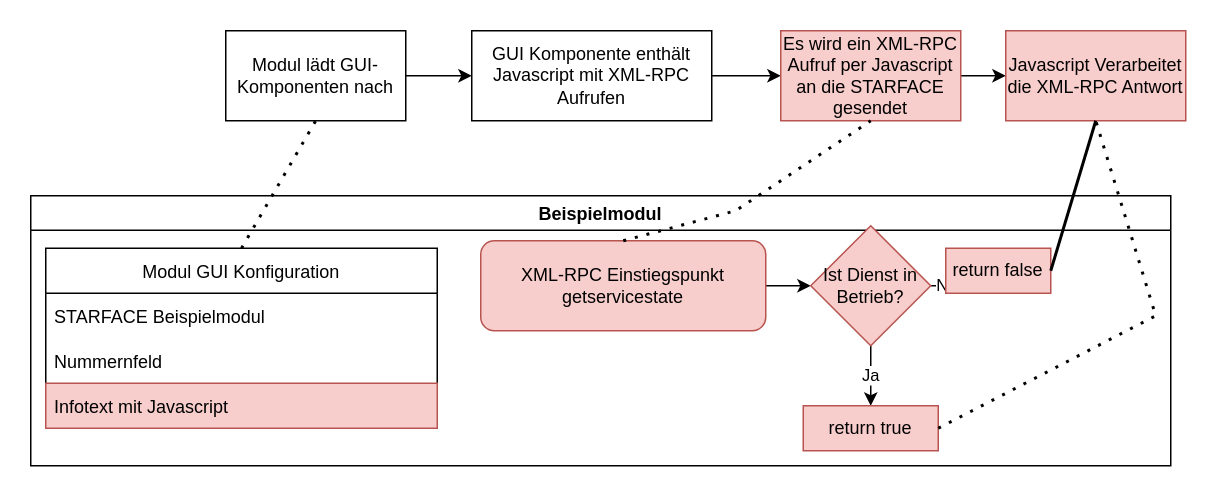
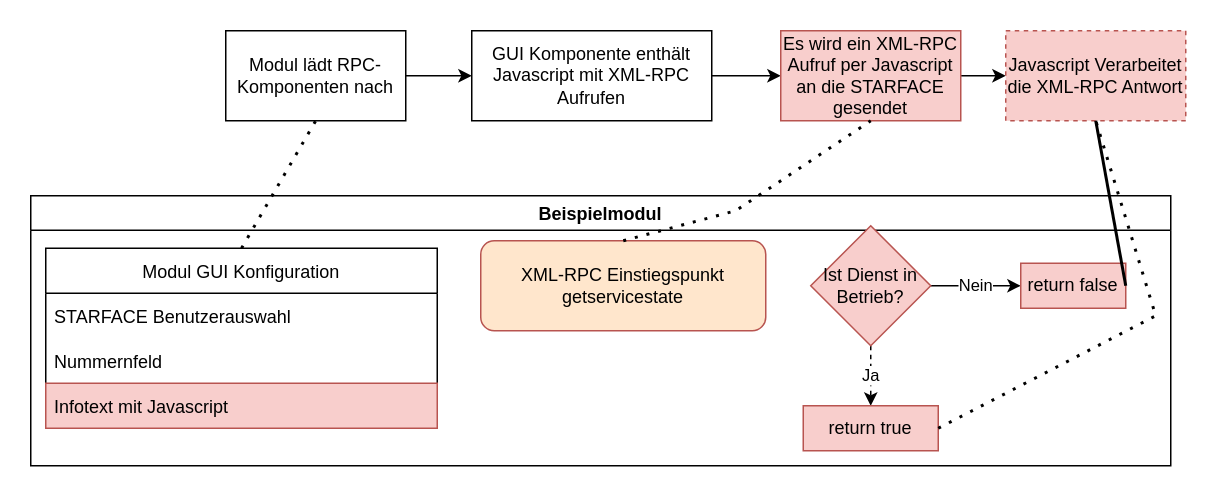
  <mxCell id="0" />
  <mxCell id="1" parent="0" />
  <mxCell id="2" value="" style="edgeStyle=orthogonalEdgeStyle;rounded=0;orthogonalLoop=1;jettySize=auto;html=1;" edge="1" parent="1" source="3" target="5"><mxGeometry relative="1" as="geometry" /></mxCell>
- <mxCell id="3" value="Modul lädt GUI-Komponenten nach&lt;br&gt;" style="rounded=0;whiteSpace=wrap;html=1;" vertex="1" parent="1"><mxGeometry x="150" y="20" width="120" height="60" as="geometry" /></mxCell>
+ <mxCell id="3" value="Modul lädt RPC-Komponenten nach&lt;br&gt;" style="rounded=0;whiteSpace=wrap;html=1;" vertex="1" parent="1"><mxGeometry x="150" y="20" width="120" height="60" as="geometry" /></mxCell>
  <mxCell id="4" value="" style="edgeStyle=orthogonalEdgeStyle;rounded=0;orthogonalLoop=1;jettySize=auto;html=1;" edge="1" parent="1" source="5" target="19"><mxGeometry relative="1" as="geometry" /></mxCell>
  <mxCell id="5" value="GUI Komponente enthält Javascript mit XML-RPC Aufrufen" style="whiteSpace=wrap;html=1;rounded=0;" vertex="1" parent="1"><mxGeometry x="314" y="20" width="160" height="60" as="geometry" /></mxCell>
  <mxCell id="6" value="Beispielmodul" style="swimlane;" vertex="1" parent="1"><mxGeometry x="20" y="130" width="760" height="180" as="geometry" /></mxCell>
- <mxCell id="7" value="" style="edgeStyle=orthogonalEdgeStyle;rounded=0;orthogonalLoop=1;jettySize=auto;html=1;" edge="1" parent="6" source="8" target="11"><mxGeometry relative="1" as="geometry" /></mxCell>
- <mxCell id="8" value="XML-RPC Einstiegspunkt&lt;br&gt;getservicestate" style="rounded=1;whiteSpace=wrap;html=1;fillColor=#f8cecc;strokeColor=#b85450;" vertex="1" parent="6"><mxGeometry x="300" y="30" width="190" height="60" as="geometry" /></mxCell>
- <mxCell id="9" value="Ja" style="edgeStyle=orthogonalEdgeStyle;rounded=0;orthogonalLoop=1;jettySize=auto;html=1;" edge="1" parent="6" source="11" target="12"><mxGeometry relative="1" as="geometry" /></mxCell>
+ <mxCell id="8" value="XML-RPC Einstiegspunkt&lt;br&gt;getservicestate" style="rounded=1;whiteSpace=wrap;html=1;fillColor=#ffe6cc;strokeColor=#b85450;" vertex="1" parent="6"><mxGeometry x="300" y="30" width="190" height="60" as="geometry" /></mxCell>
+ <mxCell id="9" value="Ja" style="edgeStyle=orthogonalEdgeStyle;rounded=0;orthogonalLoop=1;jettySize=auto;html=1;dashed=1;" edge="1" parent="6" source="11" target="12"><mxGeometry relative="1" as="geometry" /></mxCell>
  <mxCell id="10" value="Nein" style="edgeStyle=orthogonalEdgeStyle;rounded=0;orthogonalLoop=1;jettySize=auto;html=1;" edge="1" parent="6" source="11" target="13"><mxGeometry relative="1" as="geometry" /></mxCell>
  <mxCell id="11" value="Ist Dienst in Betrieb?" style="rhombus;whiteSpace=wrap;html=1;fillColor=#f8cecc;strokeColor=#b85450;" vertex="1" parent="6"><mxGeometry x="520" y="20" width="80" height="80" as="geometry" /></mxCell>
  <mxCell id="12" value="return true" style="whiteSpace=wrap;html=1;fillColor=#f8cecc;strokeColor=#b85450;" vertex="1" parent="6"><mxGeometry x="515" y="140" width="90" height="30" as="geometry" /></mxCell>
- <mxCell id="13" value="return false" style="whiteSpace=wrap;html=1;fillColor=#f8cecc;strokeColor=#b85450;" vertex="1" parent="6"><mxGeometry x="610" y="35" width="70" height="30" as="geometry" /></mxCell>
+ <mxCell id="13" value="return false" style="whiteSpace=wrap;html=1;fillColor=#f8cecc;strokeColor=#b85450;" vertex="1" parent="6"><mxGeometry x="660" y="45" width="70" height="30" as="geometry" /></mxCell>
  <mxCell id="14" value="Modul GUI Konfiguration" style="swimlane;fontStyle=0;childLayout=stackLayout;horizontal=1;startSize=30;horizontalStack=0;resizeParent=1;resizeParentMax=0;resizeLast=0;collapsible=1;marginBottom=0;" vertex="1" parent="6"><mxGeometry x="10" y="35" width="261" height="120" as="geometry" /></mxCell>
- <mxCell id="15" value="STARFACE Beispielmodul" style="text;strokeColor=none;fillColor=none;align=left;verticalAlign=middle;spacingLeft=4;spacingRight=4;overflow=hidden;points=[[0,0.5],[1,0.5]];portConstraint=eastwest;rotatable=0;" vertex="1" parent="14"><mxGeometry y="30" width="261" height="30" as="geometry" /></mxCell>
+ <mxCell id="15" value="STARFACE Benutzerauswahl" style="text;strokeColor=none;fillColor=none;align=left;verticalAlign=middle;spacingLeft=4;spacingRight=4;overflow=hidden;points=[[0,0.5],[1,0.5]];portConstraint=eastwest;rotatable=0;" vertex="1" parent="14"><mxGeometry y="30" width="261" height="30" as="geometry" /></mxCell>
  <mxCell id="16" value="Nummernfeld" style="text;strokeColor=none;fillColor=none;align=left;verticalAlign=middle;spacingLeft=4;spacingRight=4;overflow=hidden;points=[[0,0.5],[1,0.5]];portConstraint=eastwest;rotatable=0;" vertex="1" parent="14"><mxGeometry y="60" width="261" height="30" as="geometry" /></mxCell>
  <mxCell id="17" value="Infotext mit Javascript" style="text;strokeColor=#b85450;fillColor=#f8cecc;align=left;verticalAlign=middle;spacingLeft=4;spacingRight=4;overflow=hidden;points=[[0,0.5],[1,0.5]];portConstraint=eastwest;rotatable=0;" vertex="1" parent="14"><mxGeometry y="90" width="261" height="30" as="geometry" /></mxCell>
  <mxCell id="18" value="" style="edgeStyle=orthogonalEdgeStyle;rounded=0;orthogonalLoop=1;jettySize=auto;html=1;" edge="1" parent="1" source="19" target="21"><mxGeometry relative="1" as="geometry" /></mxCell>
  <mxCell id="19" value="Es wird ein XML-RPC Aufruf per Javascript an die STARFACE gesendet" style="rounded=0;whiteSpace=wrap;html=1;fillColor=#f8cecc;strokeColor=#b85450;" vertex="1" parent="1"><mxGeometry x="520" y="20" width="120" height="60" as="geometry" /></mxCell>
  <mxCell id="20" value="" style="endArrow=none;dashed=1;html=1;dashPattern=1 3;strokeWidth=2;rounded=0;entryX=0.5;entryY=1;entryDx=0;entryDy=0;exitX=0.5;exitY=0;exitDx=0;exitDy=0;" edge="1" parent="1" source="8" target="19"><mxGeometry width="50" height="50" relative="1" as="geometry"><mxPoint x="490" y="160" as="sourcePoint" /><mxPoint x="540" y="110" as="targetPoint" /><Array as="points"><mxPoint x="490" y="140" /></Array></mxGeometry></mxCell>
- <mxCell id="21" value="Javascript Verarbeitet die XML-RPC Antwort" style="rounded=0;whiteSpace=wrap;html=1;fillColor=#f8cecc;strokeColor=#b85450;" vertex="1" parent="1"><mxGeometry x="670" y="20" width="120" height="60" as="geometry" /></mxCell>
+ <mxCell id="21" value="Javascript Verarbeitet die XML-RPC Antwort" style="rounded=0;whiteSpace=wrap;html=1;fillColor=#f8cecc;strokeColor=#b85450;dashed=1;" vertex="1" parent="1"><mxGeometry x="670" y="20" width="120" height="60" as="geometry" /></mxCell>
  <mxCell id="22" value="" style="endArrow=none;dashed=0;html=1;dashPattern=1 3;strokeWidth=2;rounded=0;entryX=0.5;entryY=1;entryDx=0;entryDy=0;exitX=1;exitY=0.5;exitDx=0;exitDy=0;" edge="1" parent="1" source="13" target="21"><mxGeometry width="50" height="50" relative="1" as="geometry"><mxPoint x="570" y="170" as="sourcePoint" /><mxPoint x="620" y="120" as="targetPoint" /></mxGeometry></mxCell>
  <mxCell id="23" value="" style="endArrow=none;dashed=1;html=1;dashPattern=1 3;strokeWidth=2;rounded=0;exitX=1;exitY=0.5;exitDx=0;exitDy=0;entryX=0.5;entryY=1;entryDx=0;entryDy=0;" edge="1" parent="1" source="12" target="21"><mxGeometry width="50" height="50" relative="1" as="geometry"><mxPoint x="670" y="270" as="sourcePoint" /><mxPoint x="720" y="220" as="targetPoint" /><Array as="points"><mxPoint x="770" y="210" /></Array></mxGeometry></mxCell>
  <mxCell id="24" value="" style="endArrow=none;dashed=1;html=1;dashPattern=1 3;strokeWidth=2;rounded=0;exitX=0.5;exitY=0;exitDx=0;exitDy=0;entryX=0.5;entryY=1;entryDx=0;entryDy=0;" edge="1" parent="1" source="14" target="3"><mxGeometry width="50" height="50" relative="1" as="geometry"><mxPoint x="460" y="330" as="sourcePoint" /><mxPoint x="510" y="280" as="targetPoint" /></mxGeometry></mxCell>
